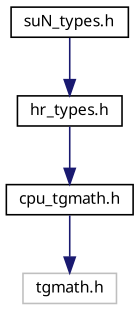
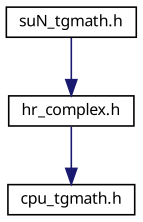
  digraph {
    fontname="Noto Sans"
    node [color=black fillcolor=white fontname="Noto Sans" fontsize=10 shape=record style=filled]
    edge [color=midnightblue fontname="Noto Sans" fontsize=10 labelfontname=Helvetica labelfontsize=10 style=solid]
-   n1 [height=0.2 label="suN_types.h" width=0.4]
-   n2 [height=0.2 label="hr_types.h" width=0.4]
+   n1 [height=0.2 label="suN_tgmath.h" width=0.4]
+   n2 [height=0.2 label="hr_complex.h" width=0.4]
    n3 [height=0.2 label="cpu_tgmath.h" width=0.4]
-   n4 [color=grey75 height=0.2 label="tgmath.h" width=0.4]
    n1 -> n2
    n2 -> n3
-   n3 -> n4
  }
